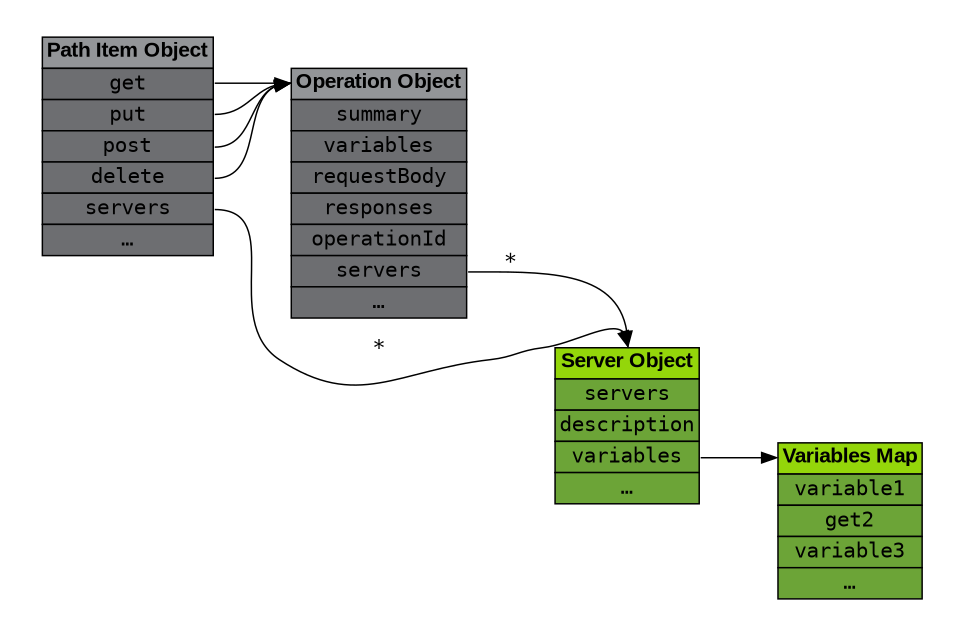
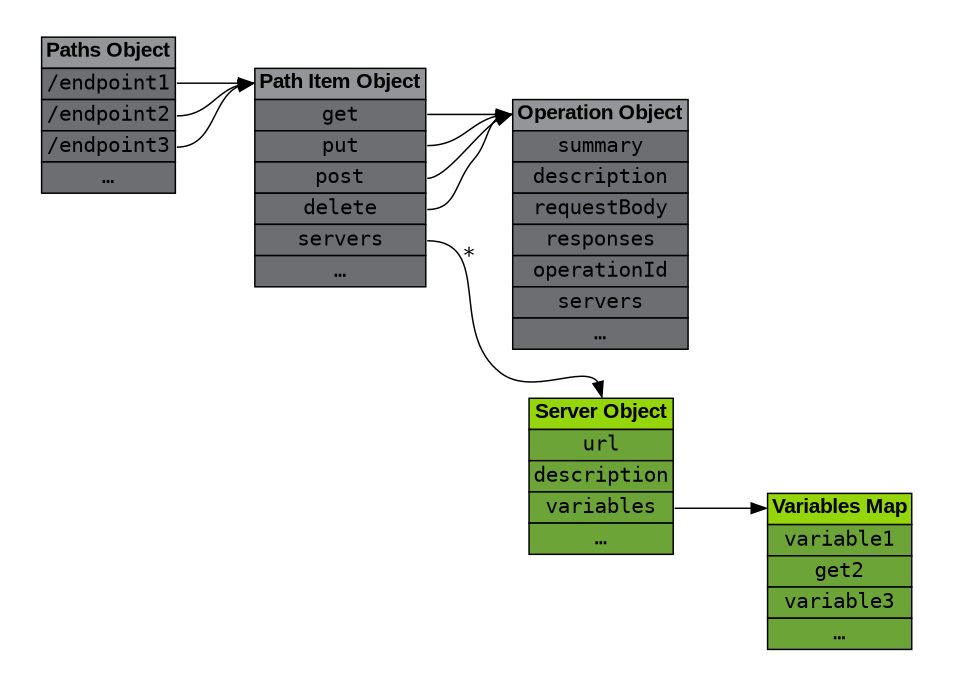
  digraph {
    bgcolor=white
    rankdir=LR
    node [fontname=monospace shape=none]
    edge [headport=header tailport="servers:e"]
+   n1 [label=<<table border="0" cellspacing="0">             <tr><td border="1" bgcolor="#939598" port="header"><font face="arial"><b>Paths Object</b></font></td></tr>             <tr><td border="1" bgcolor="#6d6e71" port="endpoint1">/endpoint1</td></tr>             <tr><td border="1" bgcolor="#6d6e71" port="endpoint2">/endpoint2</td></tr>             <tr><td border="1" bgcolor="#6d6e71" port="endpoint3">/endpoint3</td></tr>             <tr><td border="1" bgcolor="#6d6e71">…</td></tr></table>>]
    n2 [label=<<table border="0" cellspacing="0">             <tr><td border="1" bgcolor="#939598" port="header"><font face="arial"><b>Path Item Object</b></font></td></tr>             <tr><td border="1" bgcolor="#6d6e71" port="get">get</td></tr>             <tr><td border="1" bgcolor="#6d6e71" port="put">put</td></tr>             <tr><td border="1" bgcolor="#6d6e71" port="post">post</td></tr>             <tr><td border="1" bgcolor="#6d6e71" port="delete">delete</td></tr>             <tr><td border="1" bgcolor="#6d6e71" port="servers">servers</td></tr>             <tr><td border="1" bgcolor="#6d6e71">…</td></tr></table>>]
-   n3 [label=<<table border="0" cellspacing="0">             <tr><td border="1" bgcolor="#939598" port="header"><font face="arial"><b>Operation Object</b></font></td></tr>             <tr><td border="1" bgcolor="#6d6e71">summary</td></tr>             <tr><td border="1" bgcolor="#6d6e71">variables</td></tr>             <tr><td border="1" bgcolor="#6d6e71">requestBody</td></tr>             <tr><td border="1" bgcolor="#6d6e71" port="responses">responses</td></tr>             <tr><td border="1" bgcolor="#6d6e71">operationId</td></tr>             <tr><td border="1" bgcolor="#6d6e71" port="servers">servers</td></tr>         <tr><td border="1" bgcolor="#6d6e71">…</td></tr></table>>]
-   n4 [label=<<table border="0" cellspacing="0">             <tr><td border="1" bgcolor="#94d60a" port="header"><font face="arial"><b>Server Object</b></font></td></tr>             <tr><td border="1" bgcolor="#6ca437">servers</td></tr>             <tr><td border="1" bgcolor="#6ca437">description</td></tr>             <tr><td border="1" bgcolor="#6ca437" port="variables">variables</td></tr>             <tr><td border="1" bgcolor="#6ca437">…</td></tr></table>>]
+   n3 [label=<<table border="0" cellspacing="0">             <tr><td border="1" bgcolor="#939598" port="header"><font face="arial"><b>Operation Object</b></font></td></tr>             <tr><td border="1" bgcolor="#6d6e71">summary</td></tr>             <tr><td border="1" bgcolor="#6d6e71">description</td></tr>             <tr><td border="1" bgcolor="#6d6e71">requestBody</td></tr>             <tr><td border="1" bgcolor="#6d6e71" port="responses">responses</td></tr>             <tr><td border="1" bgcolor="#6d6e71">operationId</td></tr>             <tr><td border="1" bgcolor="#6d6e71" port="servers">servers</td></tr>         <tr><td border="1" bgcolor="#6d6e71">…</td></tr></table>>]
+   n4 [label=<<table border="0" cellspacing="0">             <tr><td border="1" bgcolor="#94d60a" port="header"><font face="arial"><b>Server Object</b></font></td></tr>             <tr><td border="1" bgcolor="#6ca437">url</td></tr>             <tr><td border="1" bgcolor="#6ca437">description</td></tr>             <tr><td border="1" bgcolor="#6ca437" port="variables">variables</td></tr>             <tr><td border="1" bgcolor="#6ca437">…</td></tr></table>>]
    n5 [label=<<table border="0" cellspacing="0">             <tr><td border="1" bgcolor="#94d60a" port="header"><font face="arial"><b>Variables Map</b></font></td></tr>             <tr><td border="1" bgcolor="#6ca437" port="var1">variable1</td></tr>             <tr><td border="1" bgcolor="#6ca437" port="var2">get2</td></tr>             <tr><td border="1" bgcolor="#6ca437" port="var3">variable3</td></tr>             <tr><td border="1" bgcolor="#6ca437">…</td></tr></table>>]
    subgraph cluster_1 {
      color=none
+     n1
      n2
      n3
    }
    subgraph cluster_2 {
      color=none
      n4
      n5
    }
+   n1 -> n2 [tailport=endpoint1 weight=1000]
+   n1 -> n2 [tailport=endpoint2]
+   n1 -> n2 [tailport=endpoint3]
    n2 -> n3 [tailport=get weight=1000]
    n2 -> n3 [tailport=put]
    n2 -> n3 [tailport=post]
    n2 -> n3 [tailport=delete]
    n2 -> n4 [headport="header:n" label="*"]
-   n3 -> n4 [headport="header:n" label="*"]
    n4 -> n5 [tailport=variables weight=1000]
  }
